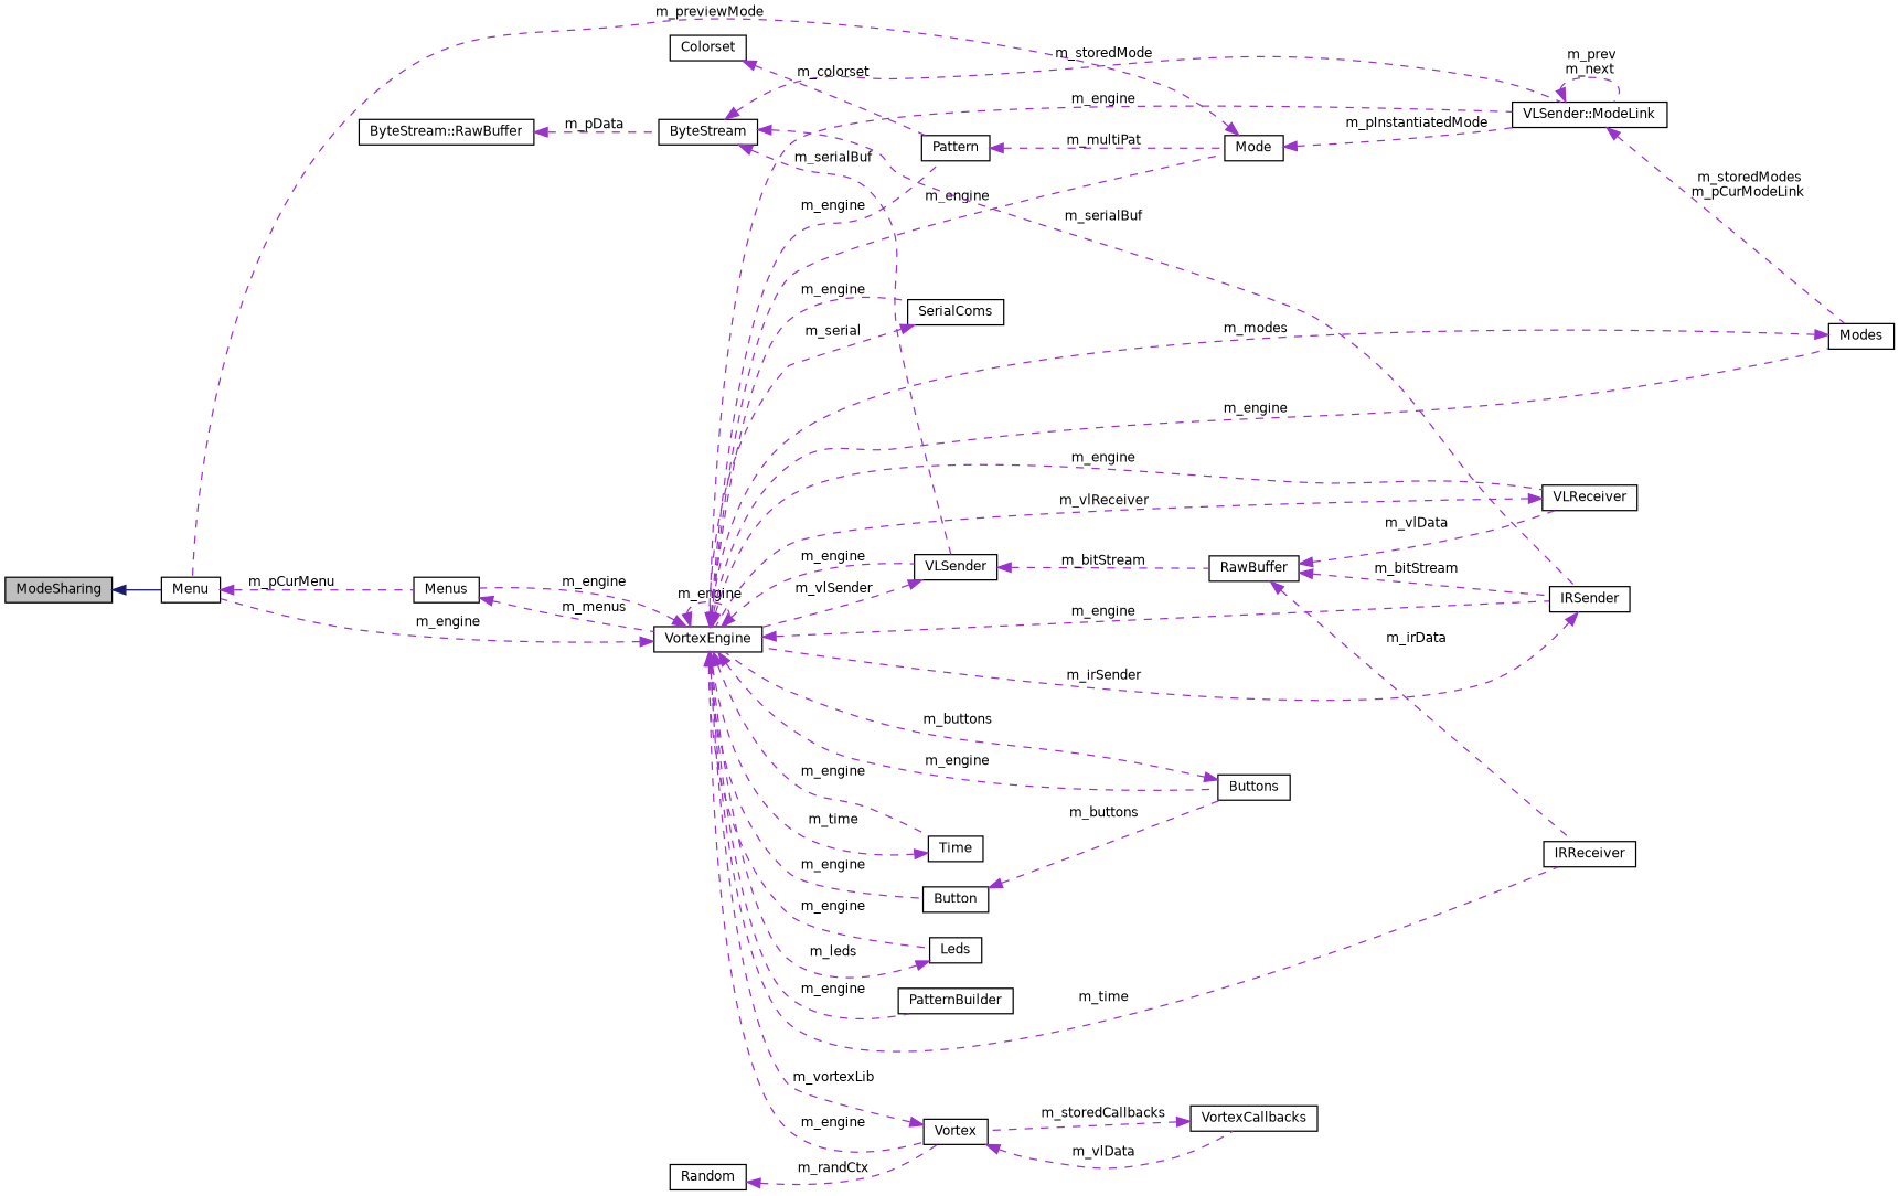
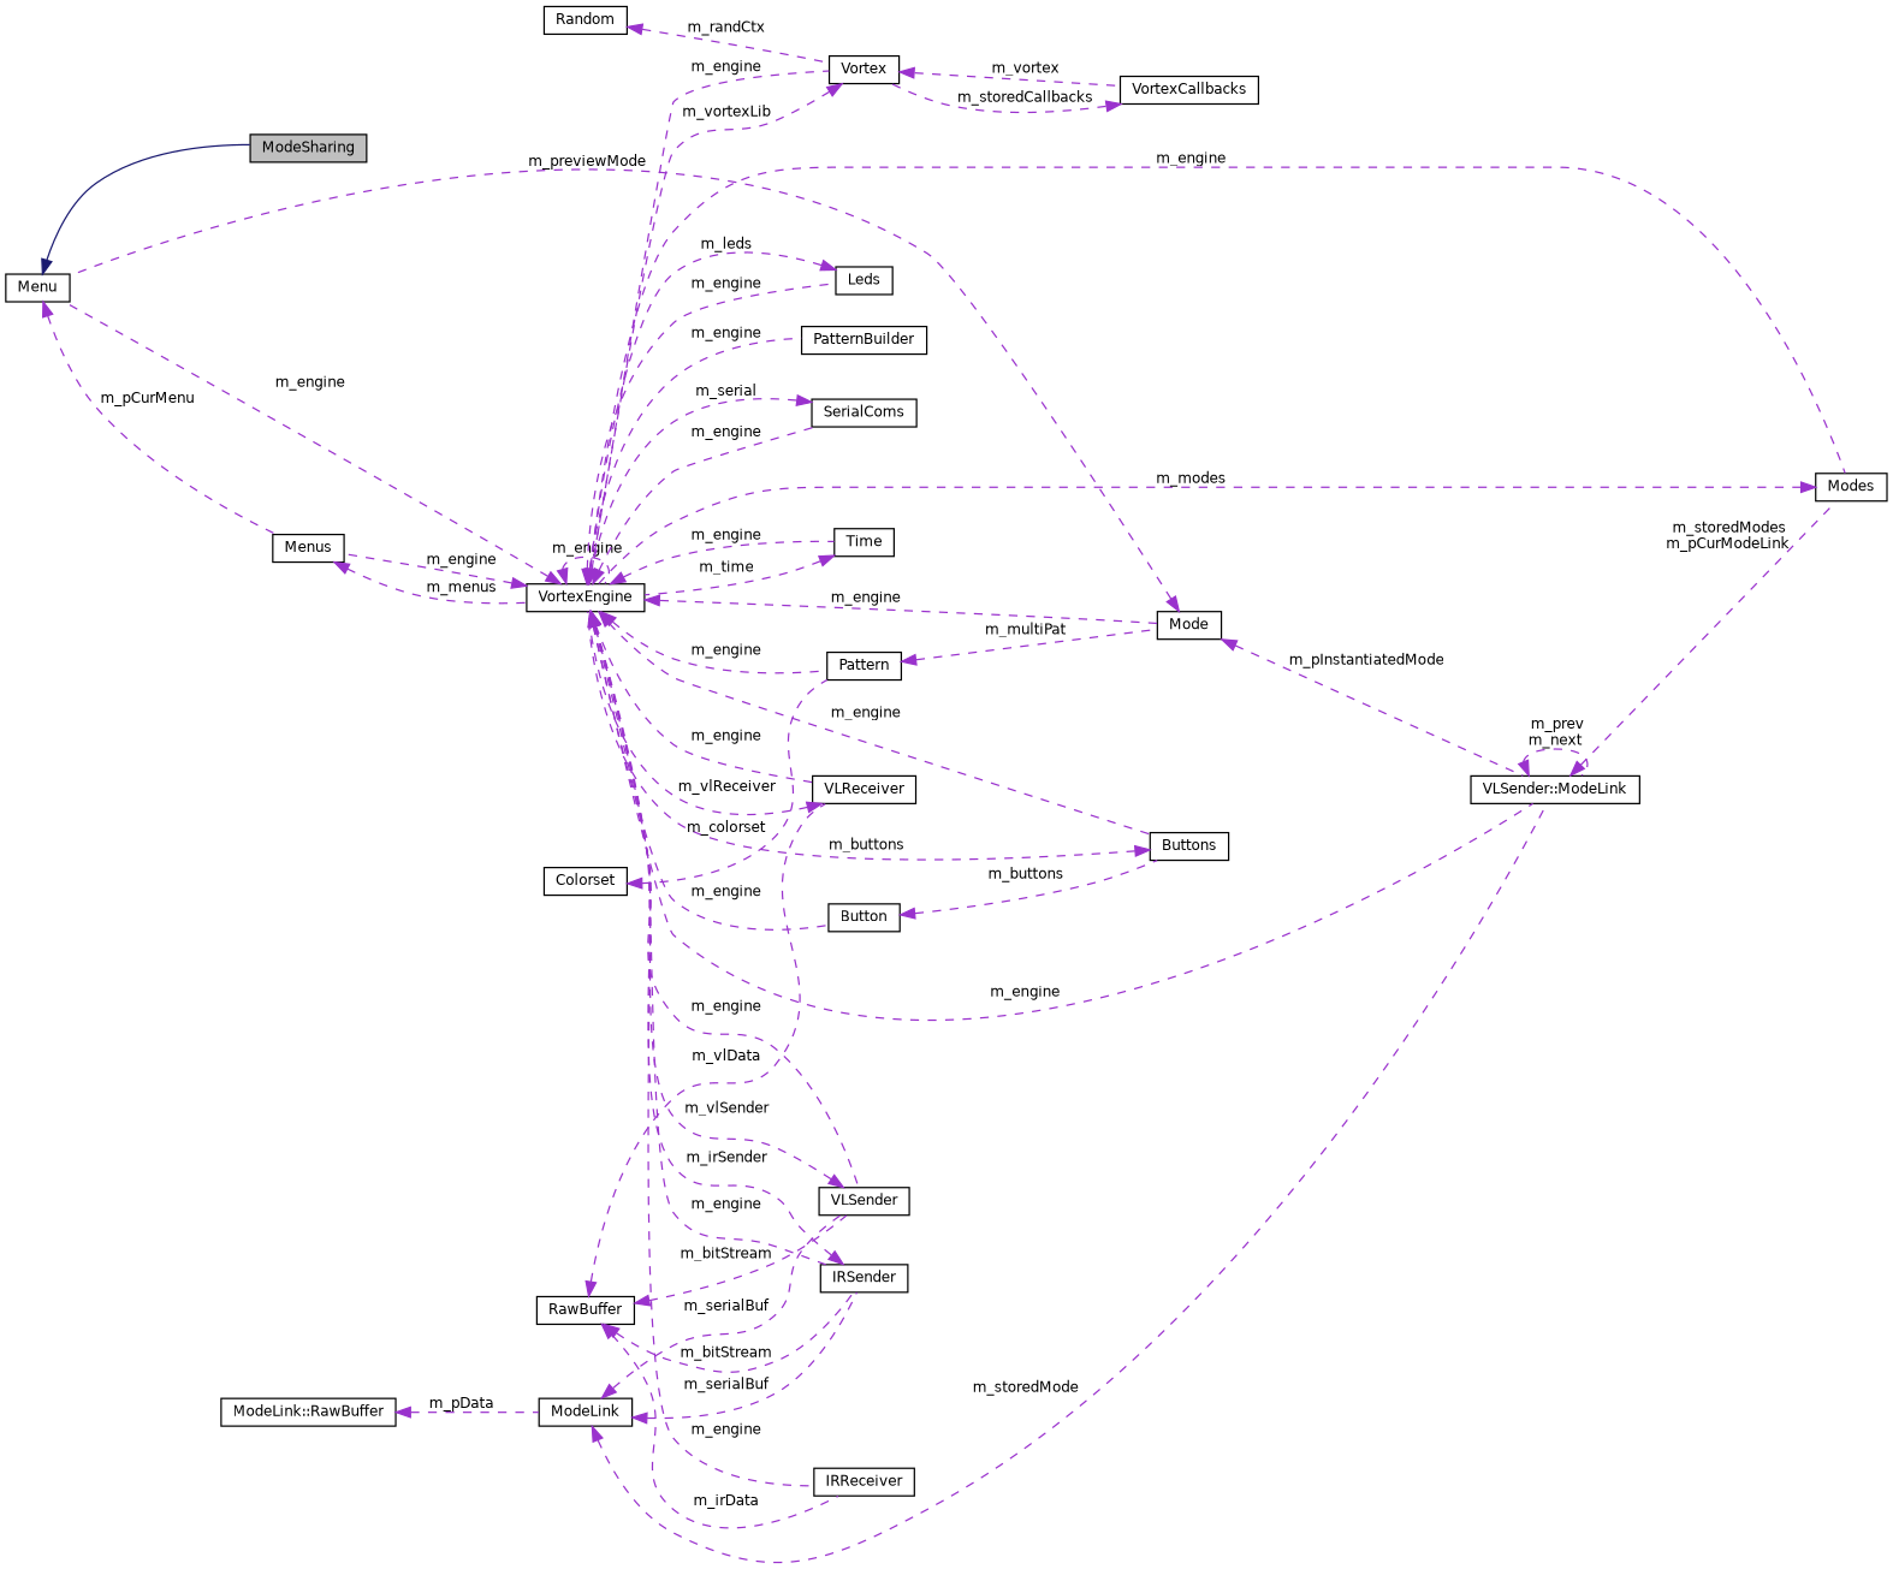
  digraph {
    rankdir=LR
    node [color=black fontname=Helvetica fontsize=10 shape=record]
    edge [color=darkorchid3 dir=back fontname=Helvetica fontsize=10 labelfontname=Helvetica labelfontsize=10 style=dashed]
    n1 [fillcolor=grey75 fontcolor=black height=0.2 label=ModeSharing style=filled width=0.4]
    n2 [height=0.2 label=Menu width=0.4]
    n3 [height=0.2 label=Menus width=0.4]
    n4 [height=0.2 label=VortexEngine width=0.4]
    n5 [height=0.2 label=Mode width=0.4]
    n6 [height=0.2 label="VLSender::ModeLink" width=0.4]
    n7 [height=0.2 label=Modes width=0.4]
    n8 [height=0.2 label=VLReceiver width=0.4]
    n9 [height=0.2 label=IRSender width=0.4]
    n10 [height=0.2 label=Buttons width=0.4]
    n11 [height=0.2 label=Button width=0.4]
    n12 [height=0.2 label=Leds width=0.4]
    n13 [height=0.2 label=PatternBuilder width=0.4]
    n14 [height=0.2 label=VLSender width=0.4]
    n15 [height=0.2 label=SerialComs width=0.4]
    n16 [height=0.2 label=Vortex width=0.4]
    n17 [height=0.2 label=IRReceiver width=0.4]
    n18 [height=0.2 label=Time width=0.4]
    n19 [height=0.2 label=Pattern width=0.4]
    n20 [height=0.2 label=VortexCallbacks width=0.4]
    n21 [height=0.2 label=RawBuffer width=0.4]
-   n22 [height=0.2 label=ByteStream width=0.4]
-   n23 [height=0.2 label="ByteStream::RawBuffer" width=0.4]
+   n22 [height=0.2 label=ModeLink width=0.4]
+   n23 [height=0.2 label="ModeLink::RawBuffer" width=0.4]
    n24 [height=0.2 label=Random width=0.4]
    n25 [height=0.2 label=Colorset width=0.4]
-   n1 -> n2 [color=midnightblue style=solid]
+   n2 -> n1 [color=midnightblue style=solid]
    n2 -> n3 [label=" m_pCurMenu"]
    n3 -> n4 [label=" m_menus"]
    n4 -> n2 [label=" m_engine"]
    n4 -> n3 [label=" m_engine"]
    n4 -> n4 [label=" m_engine"]
    n4 -> n5 [label=" m_engine"]
    n4 -> n6 [label=" m_engine"]
    n4 -> n7 [label=" m_engine"]
    n4 -> n8 [label=" m_engine"]
    n4 -> n9 [label=" m_engine"]
    n4 -> n10 [label=" m_engine"]
    n4 -> n11 [label=" m_engine"]
    n4 -> n12 [label=" m_engine"]
    n4 -> n13 [label=" m_engine"]
    n4 -> n14 [label=" m_engine"]
    n4 -> n15 [label=" m_engine"]
    n4 -> n16 [label=" m_engine"]
-   n4 -> n17 [label=" m_time"]
+   n4 -> n17 [label=" m_engine"]
    n4 -> n18 [label=" m_engine"]
    n4 -> n19 [label=" m_engine"]
    n5 -> n2 [label=" m_previewMode"]
    n5 -> n6 [label=" m_pInstantiatedMode"]
    n6 -> n6 [label=" m_prev\nm_next"]
    n6 -> n7 [label=" m_storedModes\nm_pCurModeLink"]
    n7 -> n4 [label=" m_modes"]
    n8 -> n4 [label=" m_vlReceiver"]
    n9 -> n4 [label=" m_irSender"]
    n10 -> n4 [label=" m_buttons"]
    n11 -> n10 [label=" m_buttons"]
    n12 -> n4 [label=" m_leds"]
    n14 -> n4 [label=" m_vlSender"]
    n15 -> n4 [label=" m_serial"]
    n16 -> n4 [label=" m_vortexLib"]
-   n16 -> n20 [label=" m_vlData"]
+   n16 -> n20 [label=" m_vortex"]
    n18 -> n4 [label=" m_time"]
    n19 -> n5 [label=" m_multiPat"]
    n20 -> n16 [label=" m_storedCallbacks"]
    n21 -> n8 [label=" m_vlData"]
    n21 -> n9 [label=" m_bitStream"]
-   n14 -> n21 [label=" m_bitStream"]
+   n21 -> n14 [label=" m_bitStream"]
    n21 -> n17 [label=" m_irData"]
    n22 -> n6 [label=" m_storedMode"]
    n22 -> n9 [label=" m_serialBuf"]
    n22 -> n14 [label=" m_serialBuf"]
    n23 -> n22 [label=" m_pData"]
    n24 -> n16 [label=" m_randCtx"]
    n25 -> n19 [label=" m_colorset"]
  }
